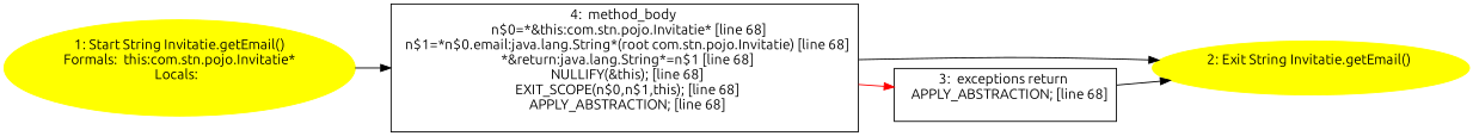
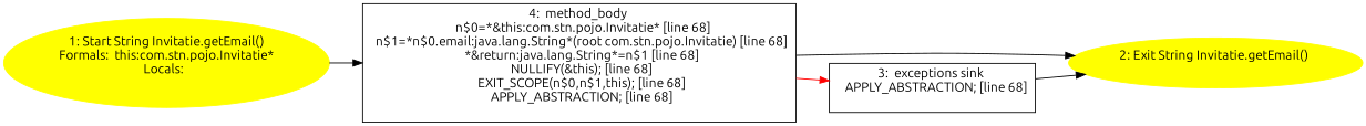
  digraph {
    rankdir=LR
    fontname=Ubuntu
    node [fontname=Ubuntu]
    edge [fontname=Ubuntu]
    n1 [color=yellow label="1: Start String Invitatie.getEmail()\nFormals:  this:com.stn.pojo.Invitatie*\nLocals:  \n  " style=filled]
    n2 [label="4:  method_body \n   n$0=*&this:com.stn.pojo.Invitatie* [line 68]\n  n$1=*n$0.email:java.lang.String*(root com.stn.pojo.Invitatie) [line 68]\n  *&return:java.lang.String*=n$1 [line 68]\n  NULLIFY(&this); [line 68]\n  EXIT_SCOPE(n$0,n$1,this); [line 68]\n  APPLY_ABSTRACTION; [line 68]\n " shape=box]
    n3 [color=yellow label="2: Exit String Invitatie.getEmail() \n  " style=filled]
-   n4 [label="3:  exceptions return \n   APPLY_ABSTRACTION; [line 68]\n " shape=box]
+   n4 [label="3:  exceptions sink \n   APPLY_ABSTRACTION; [line 68]\n " shape=box]
    n1 -> n2
    n2 -> n3
    n2 -> n4 [color=red]
    n4 -> n3
  }
